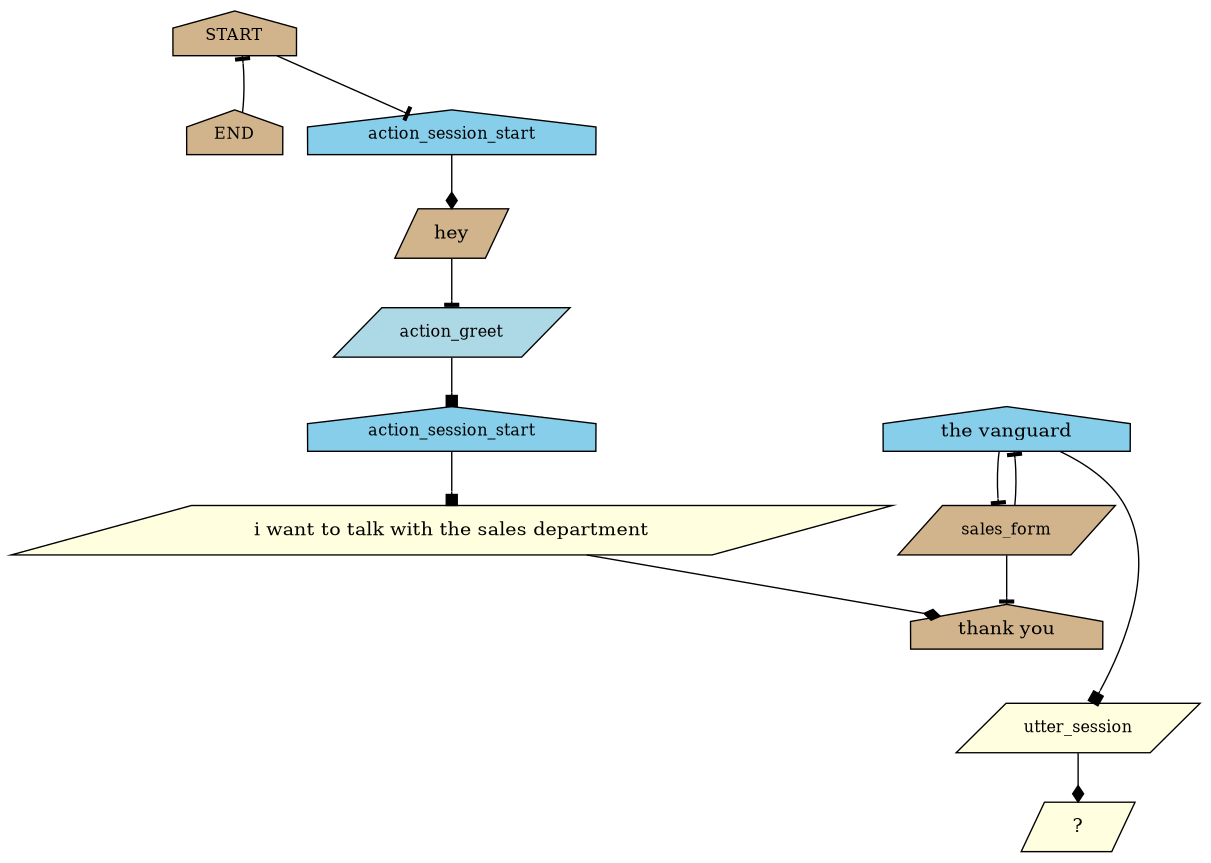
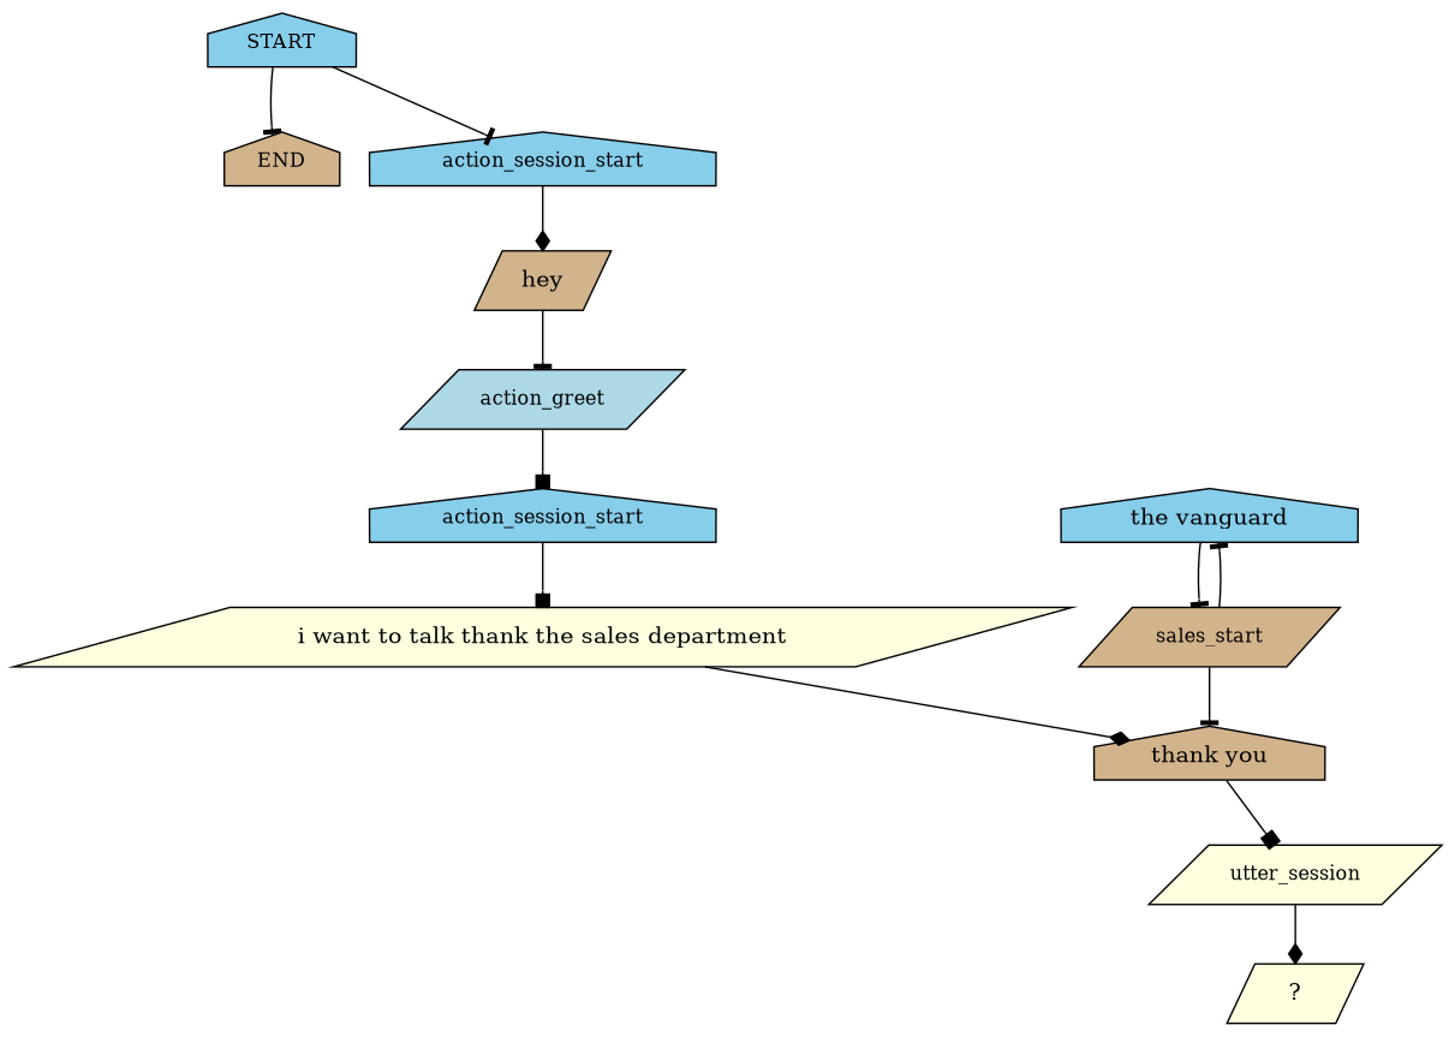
  digraph {
    node [fillcolor=skyblue fontsize=12 shape=house style=filled]
    edge [arrowhead=tee]
-   n1 [fillcolor=tan label=START]
+   n1 [label=START]
    n2 [fillcolor=tan label=END]
    n3 [label=action_session_start]
    n4 [fillcolor=tan label=hey shape=parallelogram fontsize=""]
    n5 [fillcolor=lightblue label=action_greet shape=parallelogram]
    n6 [label=action_session_start]
-   n7 [fillcolor=lightyellow label="i want to talk with the sales department" shape=parallelogram fontsize=""]
+   n7 [fillcolor=lightyellow label="i want to talk thank the sales department" shape=parallelogram fontsize=""]
    n8 [fillcolor=tan label="thank you" fontsize=""]
-   n9 [fillcolor=tan label=sales_form shape=parallelogram]
+   n9 [fillcolor=tan label=sales_start shape=parallelogram]
    n10 [label="the vanguard" fontsize=""]
    n11 [fillcolor=lightyellow label=utter_session shape=parallelogram]
    n12 [fillcolor=lightyellow label="  ?  " shape=parallelogram fontsize=""]
-   n2 -> n1
+   n1 -> n2
    n1 -> n3
    n3 -> n4 [arrowhead=diamond]
    n4 -> n5
    n5 -> n6 [arrowhead=box]
    n6 -> n7 [arrowhead=box]
    n7 -> n8 [arrowhead=diamond]
-   n10 -> n11 [arrowhead=box]
+   n8 -> n11 [arrowhead=box]
    n9 -> n8
    n9 -> n10
    n10 -> n9
    n11 -> n12 [arrowhead=diamond]
  }
